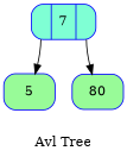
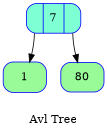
  digraph {
    label="Avl Tree"
    rankdir=TB
    node [color=blue fillcolor=palegreen shape=record style="rounded,filled"]
    n1 [fillcolor=aquamarine label="<C0>| 7 |<C1> "]
-   n2 [label=5]
+   n2 [label=1]
    n3 [label=80]
    n1 -> n2 [tailport=C0]
    n1 -> n3 [tailport=C1]
  }
